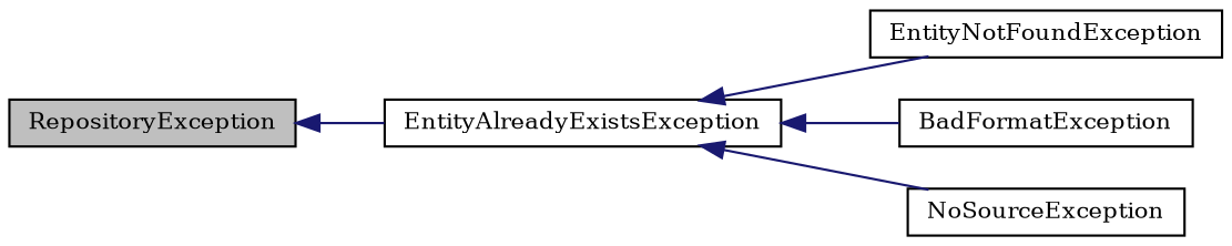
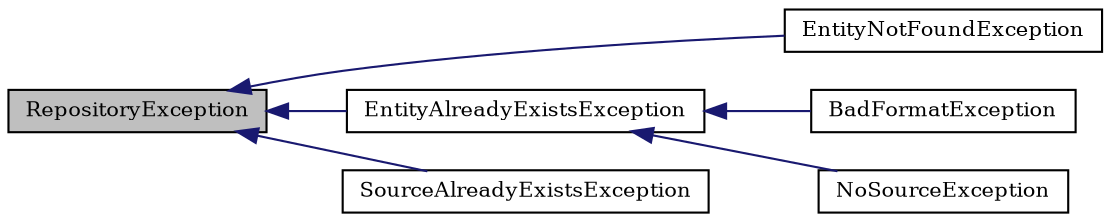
  digraph {
    fontname="DejaVu Serif"
    rankdir=LR
    node [color=black fillcolor=white fontname="DejaVu Serif" fontsize=10 shape=record style=filled]
    edge [color=midnightblue dir=back fontname="DejaVu Serif" fontsize=10 labelfontname=Helvetica labelfontsize=10 style=solid]
    n1 [fillcolor=grey75 fontcolor=black height=0.2 label=RepositoryException width=0.4]
    n2 [height=0.2 label=EntityAlreadyExistsException width=0.4]
    n3 [height=0.2 label=EntityNotFoundException width=0.4]
+   n4 [height=0.2 label=SourceAlreadyExistsException width=0.4]
    n5 [height=0.2 label=BadFormatException width=0.4]
    n6 [height=0.2 label=NoSourceException width=0.4]
    n1 -> n2
-   n2 -> n3
+   n1 -> n3
+   n1 -> n4
    n2 -> n5
    n2 -> n6
  }
